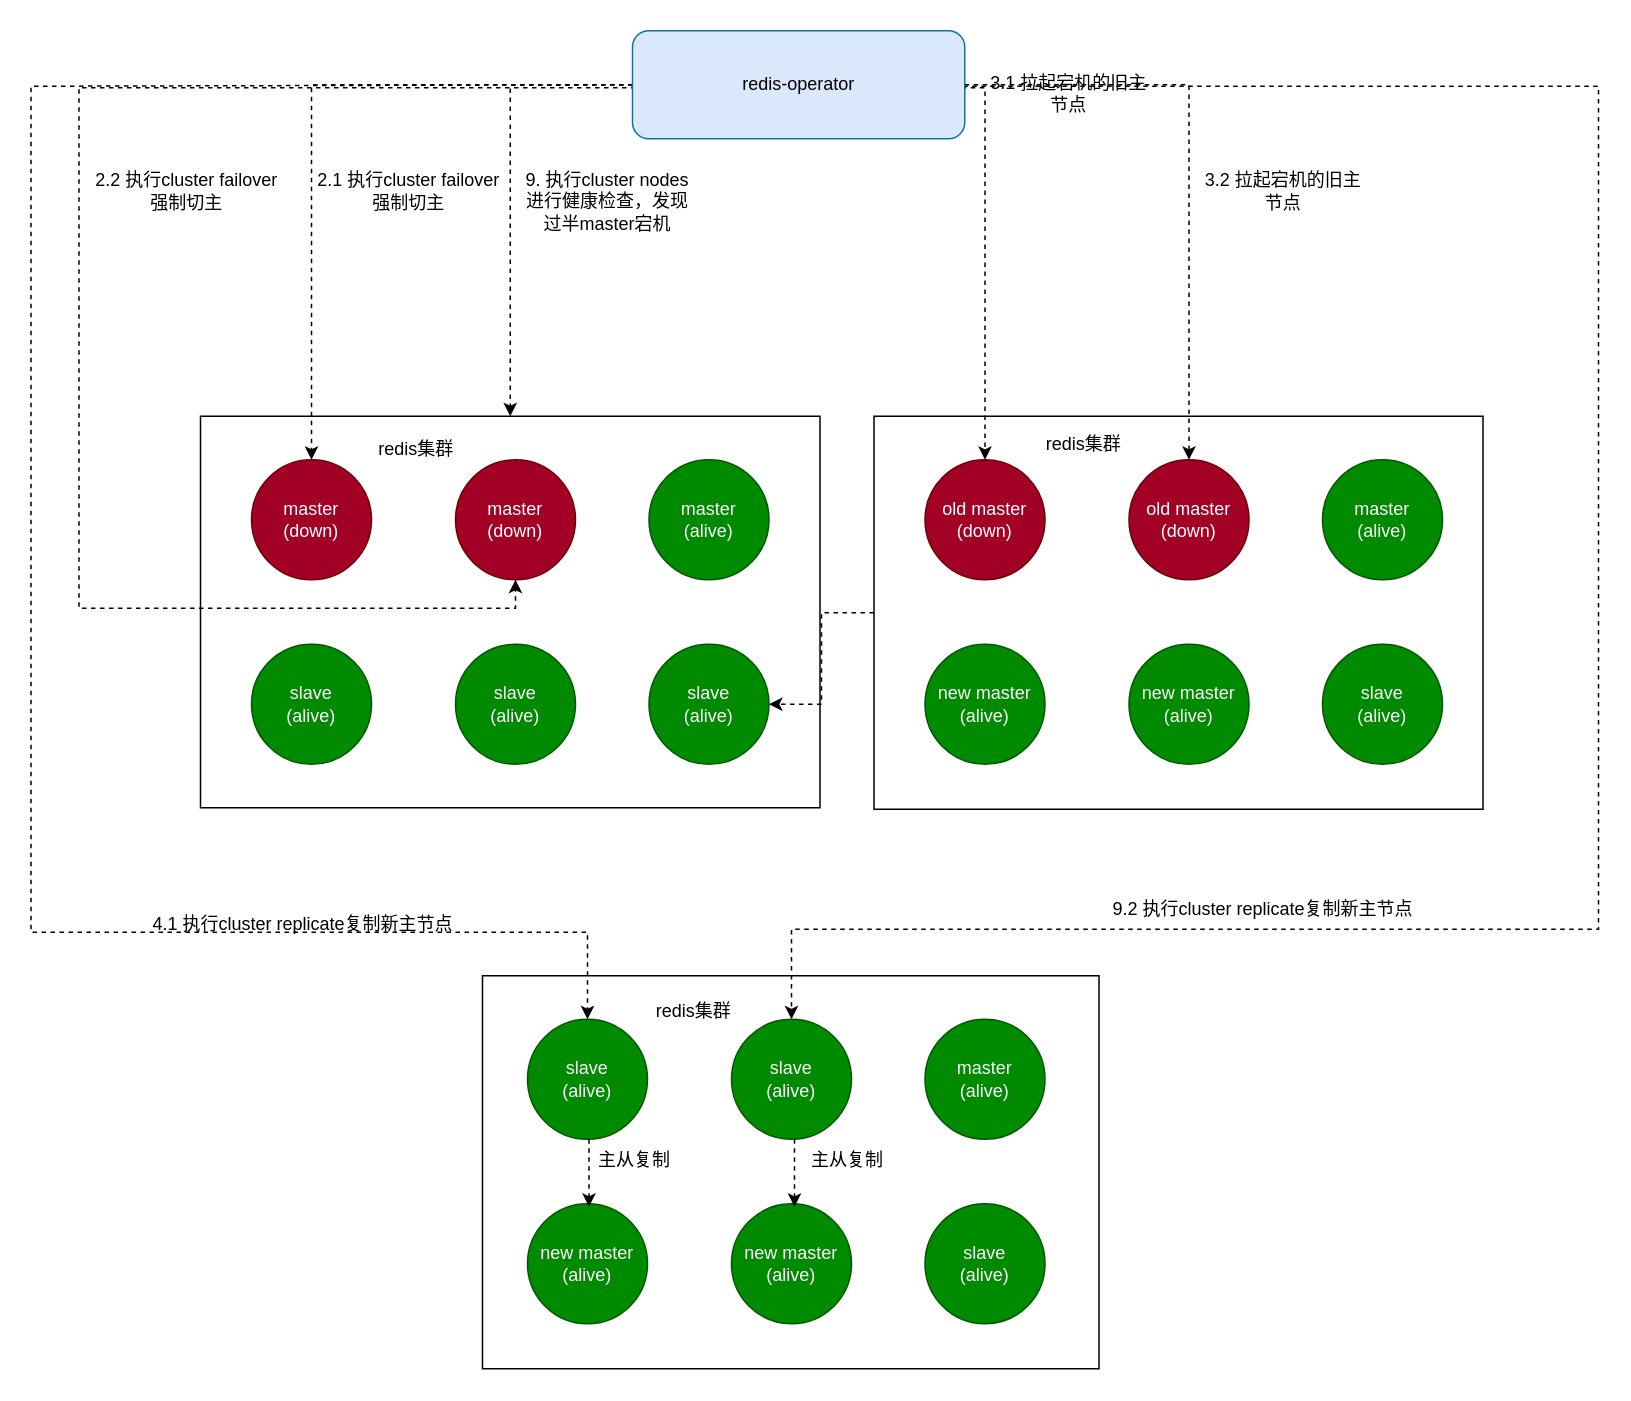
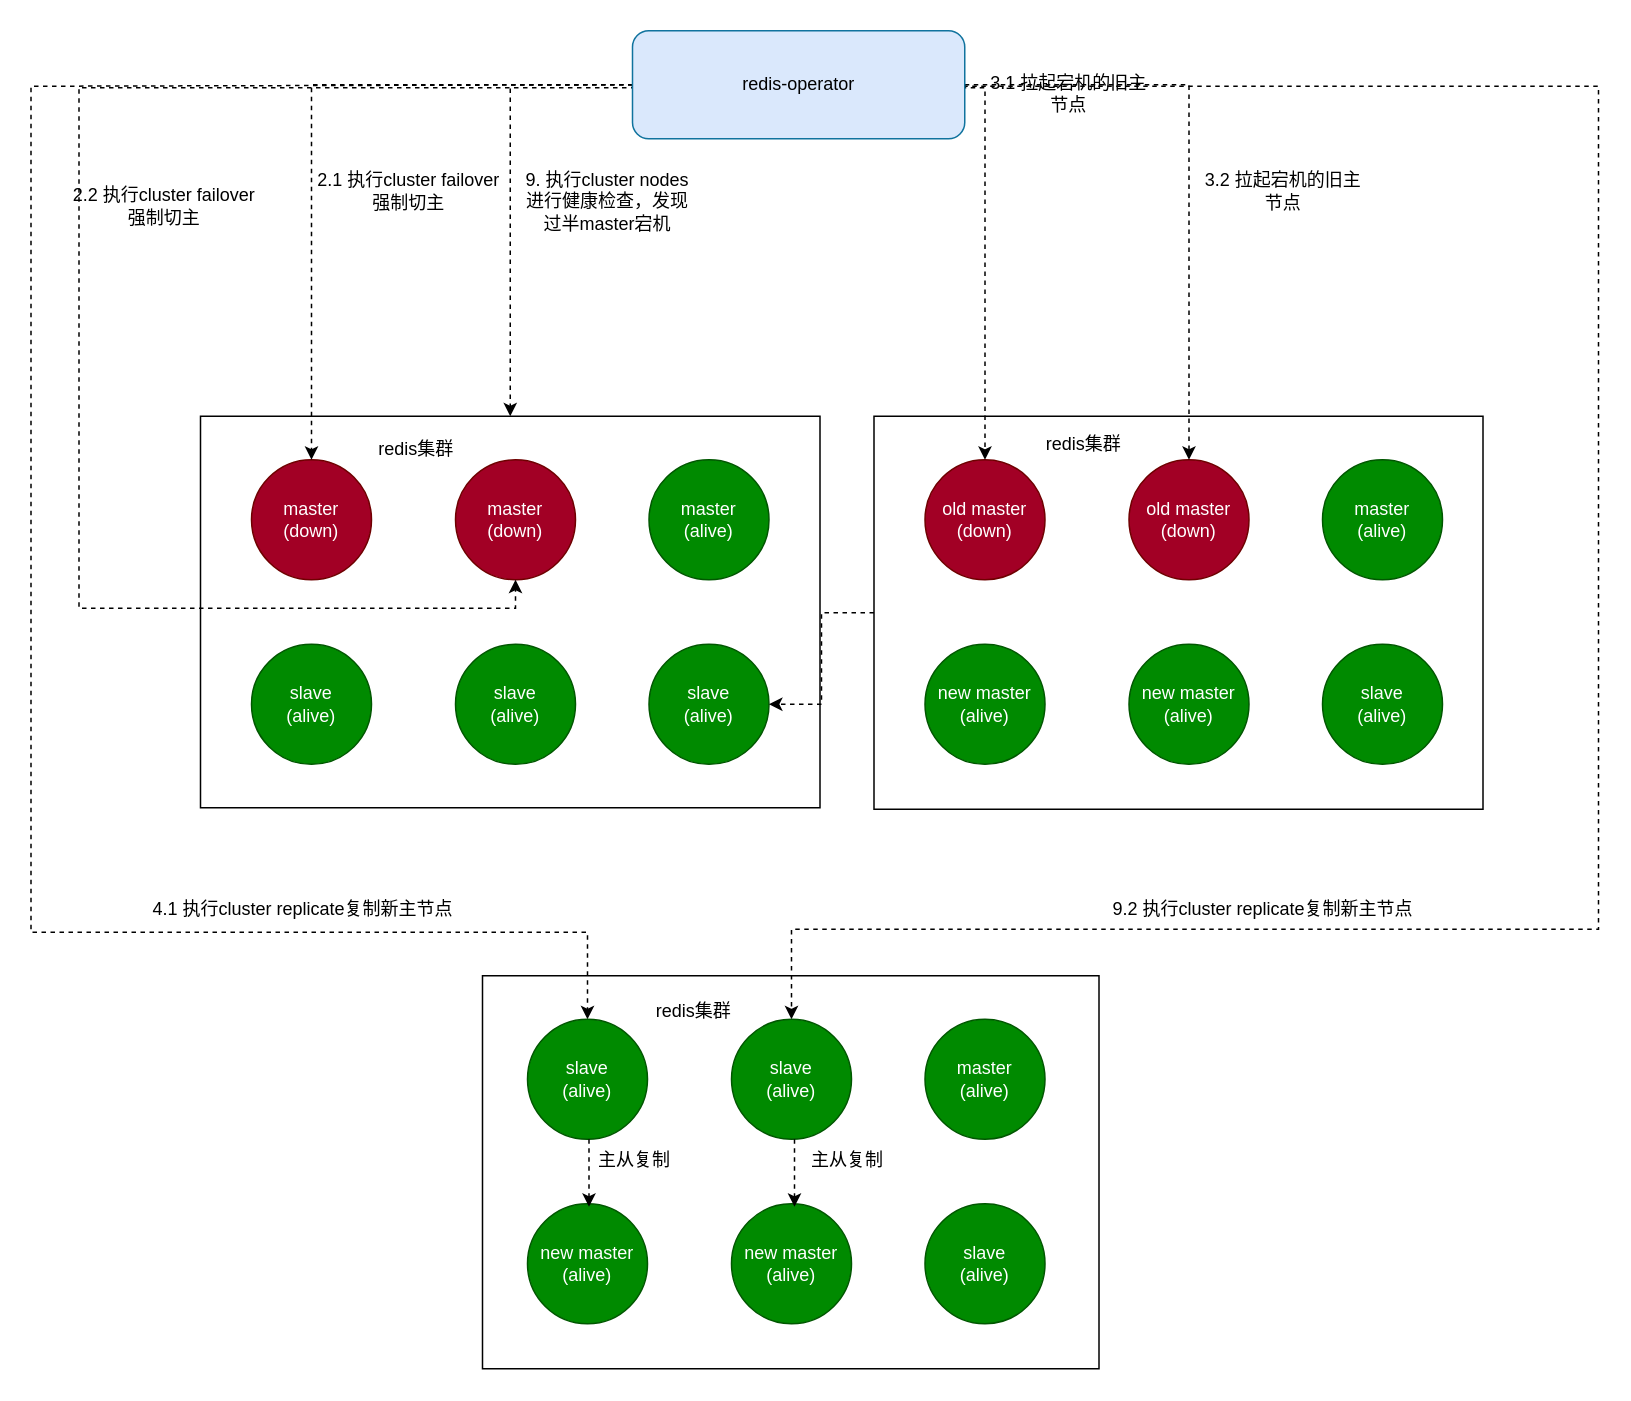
  <mxCell id="0" />
  <mxCell id="1" parent="0" />
  <mxCell id="2" value="" style="rounded=0;whiteSpace=wrap;html=1;" parent="1" vertex="1"><mxGeometry x="321" y="650" width="411" height="262" as="geometry" /></mxCell>
  <mxCell id="3" value="" style="rounded=0;whiteSpace=wrap;html=1;" parent="1" vertex="1"><mxGeometry x="133" y="277" width="413" height="261" as="geometry" /></mxCell>
  <mxCell id="4" value="master&lt;br&gt;(down)" style="ellipse;whiteSpace=wrap;html=1;aspect=fixed;fillColor=#a20025;fontColor=#ffffff;strokeColor=#6F0000;" parent="1" vertex="1"><mxGeometry x="167" y="306" width="80" height="80" as="geometry" /></mxCell>
  <mxCell id="5" value="slave&lt;br&gt;(alive)" style="ellipse;whiteSpace=wrap;html=1;aspect=fixed;fillColor=#008a00;fontColor=#ffffff;strokeColor=#005700;" parent="1" vertex="1"><mxGeometry x="167" y="429" width="80" height="80" as="geometry" /></mxCell>
  <mxCell id="6" value="master&lt;br&gt;(down)" style="ellipse;whiteSpace=wrap;html=1;aspect=fixed;fillColor=#a20025;fontColor=#ffffff;strokeColor=#6F0000;" parent="1" vertex="1"><mxGeometry x="303" y="306" width="80" height="80" as="geometry" /></mxCell>
  <mxCell id="7" value="slave&lt;br&gt;(alive)" style="ellipse;whiteSpace=wrap;html=1;aspect=fixed;fillColor=#008a00;fontColor=#ffffff;strokeColor=#005700;" parent="1" vertex="1"><mxGeometry x="303" y="429" width="80" height="80" as="geometry" /></mxCell>
  <mxCell id="8" value="master&lt;br&gt;(alive)" style="ellipse;whiteSpace=wrap;html=1;aspect=fixed;fillColor=#008a00;fontColor=#ffffff;strokeColor=#005700;" parent="1" vertex="1"><mxGeometry x="432" y="306" width="80" height="80" as="geometry" /></mxCell>
  <mxCell id="9" value="slave&lt;br&gt;(alive)" style="ellipse;whiteSpace=wrap;html=1;aspect=fixed;fillColor=#008a00;fontColor=#ffffff;strokeColor=#005700;" parent="1" vertex="1"><mxGeometry x="432" y="429" width="80" height="80" as="geometry" /></mxCell>
  <mxCell id="10" style="edgeStyle=orthogonalEdgeStyle;rounded=0;orthogonalLoop=1;jettySize=auto;html=1;exitX=1;exitY=0.5;exitDx=0;exitDy=0;dashed=1;" parent="1" source="41" target="26" edge="1"><mxGeometry relative="1" as="geometry"><mxPoint x="1065" y="622" as="targetPoint" /><Array as="points"><mxPoint x="1065" y="57" /><mxPoint x="1065" y="619" /><mxPoint x="527" y="619" /></Array></mxGeometry></mxCell>
  <mxCell id="11" style="edgeStyle=orthogonalEdgeStyle;rounded=0;orthogonalLoop=1;jettySize=auto;html=1;exitX=0;exitY=0.5;exitDx=0;exitDy=0;dashed=1;" parent="1" source="41" target="24" edge="1"><mxGeometry relative="1" as="geometry"><mxPoint x="50" y="758" as="targetPoint" /><Array as="points"><mxPoint x="20" y="57" /><mxPoint x="20" y="621" /><mxPoint x="391" y="621" /></Array></mxGeometry></mxCell>
  <mxCell id="12" value="2.1 执行cluster failover&lt;br&gt;强制切主" style="text;html=1;strokeColor=none;fillColor=none;align=center;verticalAlign=middle;whiteSpace=wrap;rounded=0;" parent="1" vertex="1"><mxGeometry x="206" y="107" width="131.5" height="40" as="geometry" /></mxCell>
  <mxCell id="13" value="9. 执行cluster nodes进行健康检查，发现过半master宕机" style="text;html=1;strokeColor=none;fillColor=none;align=center;verticalAlign=middle;whiteSpace=wrap;rounded=0;" parent="1" vertex="1"><mxGeometry x="344" y="119" width="121" height="30" as="geometry" /></mxCell>
  <mxCell id="14" value="" style="edgeStyle=orthogonalEdgeStyle;rounded=0;orthogonalLoop=1;jettySize=auto;html=1;dashed=1;" parent="1" source="15" target="9" edge="1"><mxGeometry relative="1" as="geometry" /></mxCell>
  <mxCell id="15" value="" style="rounded=0;whiteSpace=wrap;html=1;" parent="1" vertex="1"><mxGeometry x="582" y="277" width="406" height="262" as="geometry" /></mxCell>
  <mxCell id="16" value="old master&lt;br&gt;(down)" style="ellipse;whiteSpace=wrap;html=1;aspect=fixed;fillColor=#a20025;fontColor=#ffffff;strokeColor=#6F0000;" parent="1" vertex="1"><mxGeometry x="616" y="306" width="80" height="80" as="geometry" /></mxCell>
  <mxCell id="17" value="new master&lt;br&gt;(alive)" style="ellipse;whiteSpace=wrap;html=1;aspect=fixed;fillColor=#008a00;fontColor=#ffffff;strokeColor=#005700;" parent="1" vertex="1"><mxGeometry x="616" y="429" width="80" height="80" as="geometry" /></mxCell>
  <mxCell id="18" value="old master&lt;br&gt;(down)" style="ellipse;whiteSpace=wrap;html=1;aspect=fixed;fillColor=#a20025;fontColor=#ffffff;strokeColor=#6F0000;" parent="1" vertex="1"><mxGeometry x="752" y="306" width="80" height="80" as="geometry" /></mxCell>
  <mxCell id="19" value="new master&lt;br&gt;(alive)" style="ellipse;whiteSpace=wrap;html=1;aspect=fixed;fillColor=#008a00;fontColor=#ffffff;strokeColor=#005700;" parent="1" vertex="1"><mxGeometry x="752" y="429" width="80" height="80" as="geometry" /></mxCell>
  <mxCell id="20" value="master&lt;br&gt;(alive)" style="ellipse;whiteSpace=wrap;html=1;aspect=fixed;fillColor=#008a00;fontColor=#ffffff;strokeColor=#005700;" parent="1" vertex="1"><mxGeometry x="881" y="306" width="80" height="80" as="geometry" /></mxCell>
  <mxCell id="21" value="slave&lt;br&gt;(alive)" style="ellipse;whiteSpace=wrap;html=1;aspect=fixed;fillColor=#008a00;fontColor=#ffffff;strokeColor=#005700;" parent="1" vertex="1"><mxGeometry x="881" y="429" width="80" height="80" as="geometry" /></mxCell>
  <mxCell id="22" value="3.1 拉起宕机的旧主节点" style="text;html=1;strokeColor=none;fillColor=none;align=center;verticalAlign=middle;whiteSpace=wrap;rounded=0;" parent="1" vertex="1"><mxGeometry x="655" y="47" width="114" height="30" as="geometry" /></mxCell>
  <mxCell id="23" value="3.2 拉起宕机的旧主节点" style="text;html=1;strokeColor=none;fillColor=none;align=center;verticalAlign=middle;whiteSpace=wrap;rounded=0;" parent="1" vertex="1"><mxGeometry x="798" y="112" width="114" height="30" as="geometry" /></mxCell>
  <mxCell id="24" value="slave&lt;br&gt;(alive)" style="ellipse;whiteSpace=wrap;html=1;aspect=fixed;fillColor=#008a00;fontColor=#ffffff;strokeColor=#005700;" parent="1" vertex="1"><mxGeometry x="351" y="679" width="80" height="80" as="geometry" /></mxCell>
  <mxCell id="25" value="new master&lt;br&gt;(alive)" style="ellipse;whiteSpace=wrap;html=1;aspect=fixed;fillColor=#008a00;fontColor=#ffffff;strokeColor=#005700;" parent="1" vertex="1"><mxGeometry x="351" y="802" width="80" height="80" as="geometry" /></mxCell>
  <mxCell id="26" value="slave&lt;br&gt;(alive)" style="ellipse;whiteSpace=wrap;html=1;aspect=fixed;fillColor=#008a00;fontColor=#ffffff;strokeColor=#005700;" parent="1" vertex="1"><mxGeometry x="487" y="679" width="80" height="80" as="geometry" /></mxCell>
  <mxCell id="27" value="new master&lt;br&gt;(alive)" style="ellipse;whiteSpace=wrap;html=1;aspect=fixed;fillColor=#008a00;fontColor=#ffffff;strokeColor=#005700;" parent="1" vertex="1"><mxGeometry x="487" y="802" width="80" height="80" as="geometry" /></mxCell>
  <mxCell id="28" value="master&lt;br&gt;(alive)" style="ellipse;whiteSpace=wrap;html=1;aspect=fixed;fillColor=#008a00;fontColor=#ffffff;strokeColor=#005700;" parent="1" vertex="1"><mxGeometry x="616" y="679" width="80" height="80" as="geometry" /></mxCell>
  <mxCell id="29" value="slave&lt;br&gt;(alive)" style="ellipse;whiteSpace=wrap;html=1;aspect=fixed;fillColor=#008a00;fontColor=#ffffff;strokeColor=#005700;" parent="1" vertex="1"><mxGeometry x="616" y="802" width="80" height="80" as="geometry" /></mxCell>
  <mxCell id="30" value="" style="endArrow=classic;html=1;rounded=0;dashed=1;exitX=1;exitY=0.5;exitDx=0;exitDy=0;" parent="1" edge="1"><mxGeometry width="50" height="50" relative="1" as="geometry"><mxPoint x="392" y="759" as="sourcePoint" /><mxPoint x="392" y="804" as="targetPoint" /><Array as="points" /></mxGeometry></mxCell>
  <mxCell id="31" value="" style="endArrow=classic;html=1;rounded=0;dashed=1;exitX=1;exitY=0.5;exitDx=0;exitDy=0;" parent="1" edge="1"><mxGeometry width="50" height="50" relative="1" as="geometry"><mxPoint x="529" y="759" as="sourcePoint" /><mxPoint x="529" y="804" as="targetPoint" /><Array as="points" /></mxGeometry></mxCell>
- <mxCell id="32" value="4.1 执行cluster replicate复制新主节点" style="text;html=1;strokeColor=none;fillColor=none;align=center;verticalAlign=middle;whiteSpace=wrap;rounded=0;" parent="1" vertex="1"><mxGeometry x="95" y="601" width="213" height="30" as="geometry" /></mxCell>
+ <mxCell id="32" value="4.1 执行cluster replicate复制新主节点" style="text;html=1;strokeColor=none;fillColor=none;align=center;verticalAlign=middle;whiteSpace=wrap;rounded=0;" parent="1" vertex="1"><mxGeometry x="95" y="591" width="213" height="30" as="geometry" /></mxCell>
  <mxCell id="33" value="主从复制" style="text;html=1;strokeColor=none;fillColor=none;align=center;verticalAlign=middle;whiteSpace=wrap;rounded=0;" parent="1" vertex="1"><mxGeometry x="385" y="765" width="75" height="16" as="geometry" /></mxCell>
  <mxCell id="34" value="主从复制" style="text;html=1;strokeColor=none;fillColor=none;align=center;verticalAlign=middle;whiteSpace=wrap;rounded=0;" parent="1" vertex="1"><mxGeometry x="527" y="765" width="75" height="16" as="geometry" /></mxCell>
  <mxCell id="35" value="9.2 执行cluster replicate复制新主节点" style="text;html=1;strokeColor=none;fillColor=none;align=center;verticalAlign=middle;whiteSpace=wrap;rounded=0;" parent="1" vertex="1"><mxGeometry x="735" y="591" width="213" height="30" as="geometry" /></mxCell>
  <mxCell id="36" style="edgeStyle=orthogonalEdgeStyle;rounded=0;orthogonalLoop=1;jettySize=auto;html=1;exitX=0;exitY=0.5;exitDx=0;exitDy=0;entryX=0.5;entryY=0;entryDx=0;entryDy=0;dashed=1;" parent="1" source="41" target="4" edge="1"><mxGeometry relative="1" as="geometry" /></mxCell>
  <mxCell id="37" style="edgeStyle=orthogonalEdgeStyle;rounded=0;orthogonalLoop=1;jettySize=auto;html=1;exitX=0;exitY=0.5;exitDx=0;exitDy=0;dashed=1;" parent="1" source="41" target="3" edge="1"><mxGeometry relative="1" as="geometry" /></mxCell>
  <mxCell id="38" style="edgeStyle=orthogonalEdgeStyle;rounded=0;orthogonalLoop=1;jettySize=auto;html=1;exitX=0;exitY=0.5;exitDx=0;exitDy=0;dashed=1;" parent="1" source="41" target="6" edge="1"><mxGeometry relative="1" as="geometry"><mxPoint x="52" y="404" as="targetPoint" /><Array as="points"><mxPoint x="52" y="58" /><mxPoint x="52" y="405" /><mxPoint x="343" y="405" /></Array></mxGeometry></mxCell>
  <mxCell id="39" style="edgeStyle=orthogonalEdgeStyle;rounded=0;orthogonalLoop=1;jettySize=auto;html=1;exitX=1;exitY=0.5;exitDx=0;exitDy=0;dashed=1;" parent="1" source="41" target="16" edge="1"><mxGeometry relative="1" as="geometry"><Array as="points"><mxPoint x="656" y="58" /></Array></mxGeometry></mxCell>
  <mxCell id="40" style="edgeStyle=orthogonalEdgeStyle;rounded=0;orthogonalLoop=1;jettySize=auto;html=1;exitX=1;exitY=0.5;exitDx=0;exitDy=0;dashed=1;" parent="1" source="41" target="18" edge="1"><mxGeometry relative="1" as="geometry" /></mxCell>
  <mxCell id="41" value="redis-operator" style="rounded=1;whiteSpace=wrap;html=1;fillColor=#dae8fc;strokeColor=#10739e;" parent="1" vertex="1"><mxGeometry x="421" y="20" width="221.5" height="72" as="geometry" /></mxCell>
- <mxCell id="42" value="2.2 执行cluster failover&lt;br&gt;强制切主" style="text;html=1;strokeColor=none;fillColor=none;align=center;verticalAlign=middle;whiteSpace=wrap;rounded=0;" parent="1" vertex="1"><mxGeometry x="58" y="107" width="131.5" height="40" as="geometry" /></mxCell>
+ <mxCell id="42" value="2.2 执行cluster failover&lt;br&gt;强制切主" style="text;html=1;strokeColor=none;fillColor=none;align=center;verticalAlign=middle;whiteSpace=wrap;rounded=0;" parent="1" vertex="1"><mxGeometry x="43" y="117" width="131.5" height="40" as="geometry" /></mxCell>
  <mxCell id="43" value="redis集群" style="text;html=1;strokeColor=none;fillColor=none;align=center;verticalAlign=middle;whiteSpace=wrap;rounded=0;" parent="1" vertex="1"><mxGeometry x="247" y="284" width="60" height="30" as="geometry" /></mxCell>
  <mxCell id="44" value="redis集群" style="text;html=1;strokeColor=none;fillColor=none;align=center;verticalAlign=middle;whiteSpace=wrap;rounded=0;" parent="1" vertex="1"><mxGeometry x="432" y="659" width="60" height="30" as="geometry" /></mxCell>
  <mxCell id="45" value="redis集群" style="text;html=1;strokeColor=none;fillColor=none;align=center;verticalAlign=middle;whiteSpace=wrap;rounded=0;" parent="1" vertex="1"><mxGeometry x="692" y="281" width="60" height="30" as="geometry" /></mxCell>
